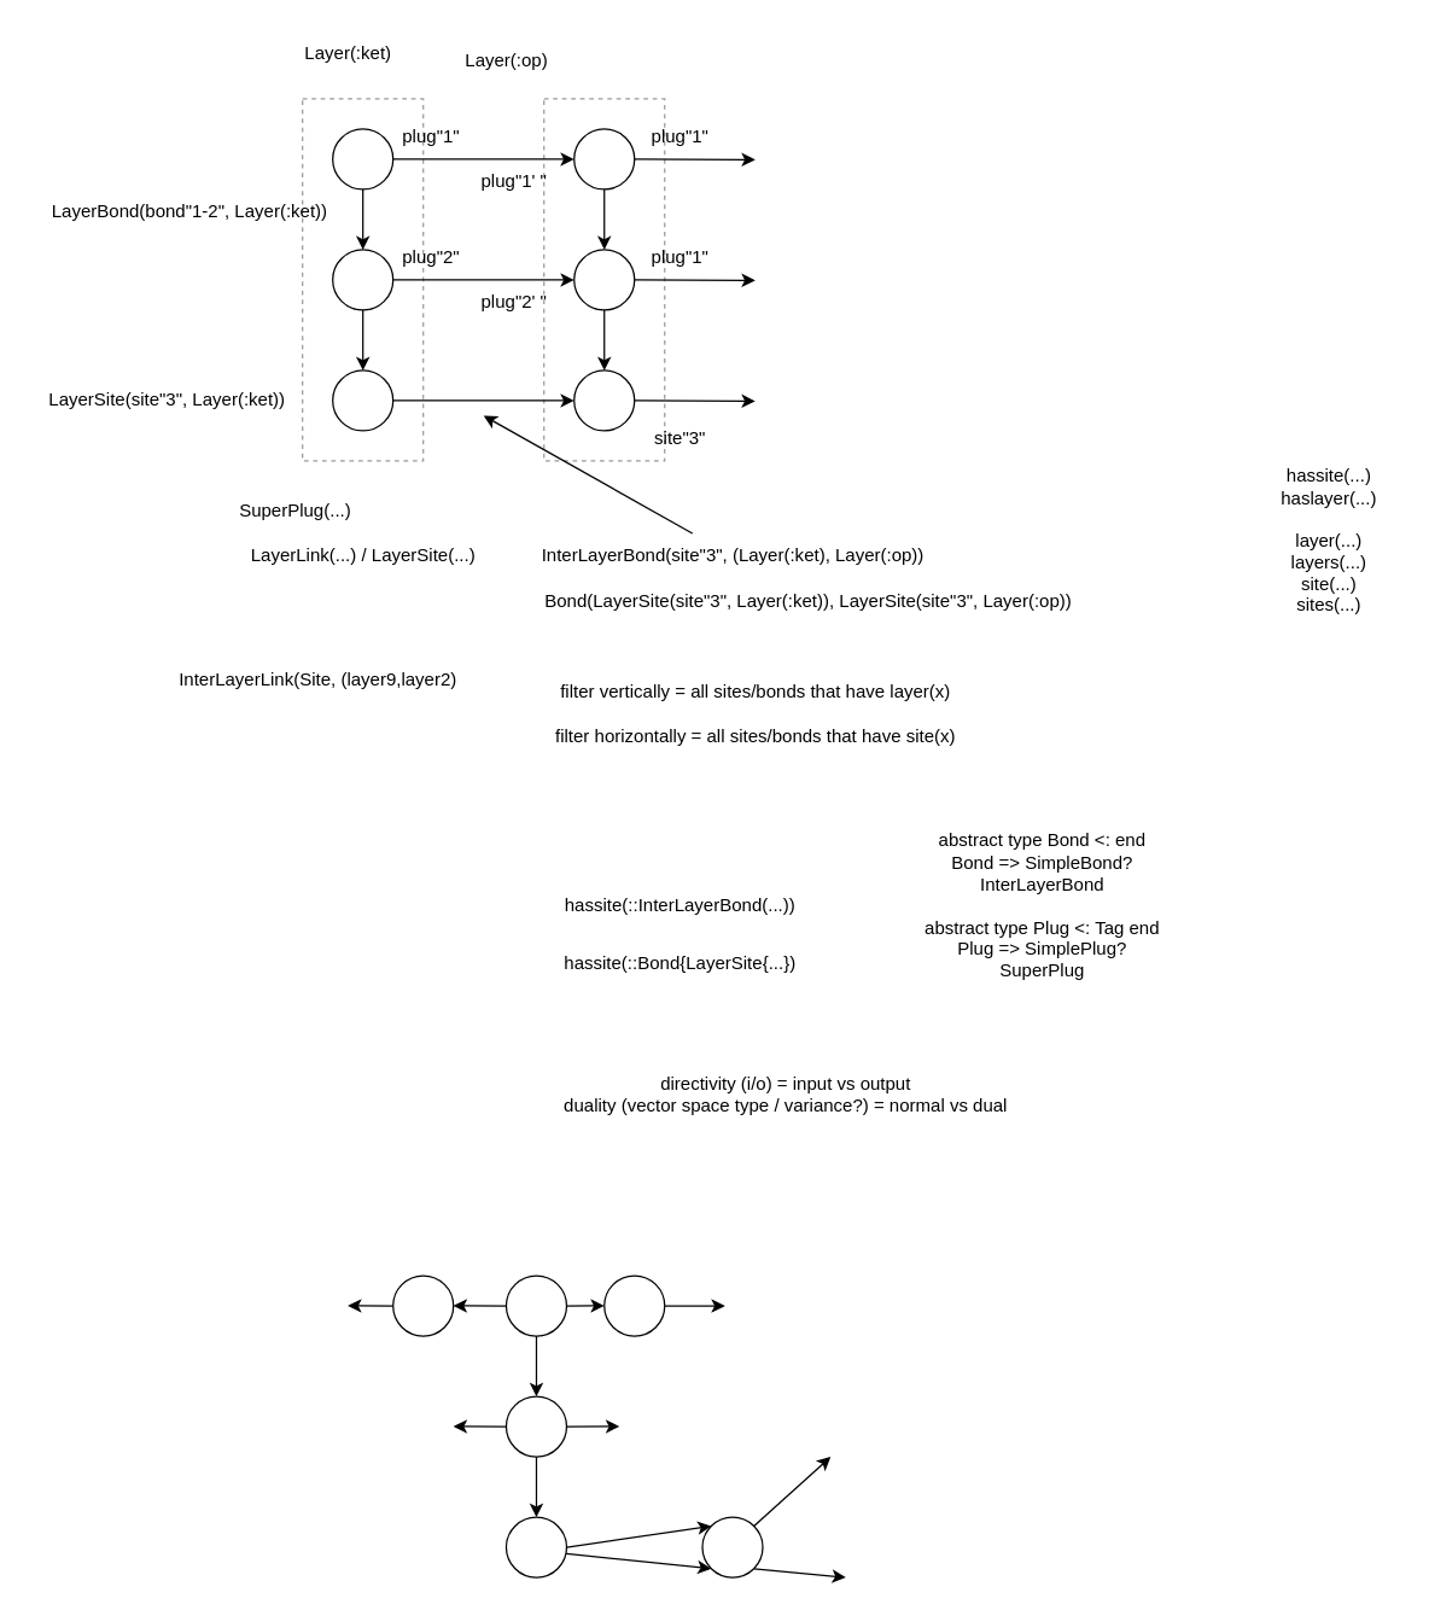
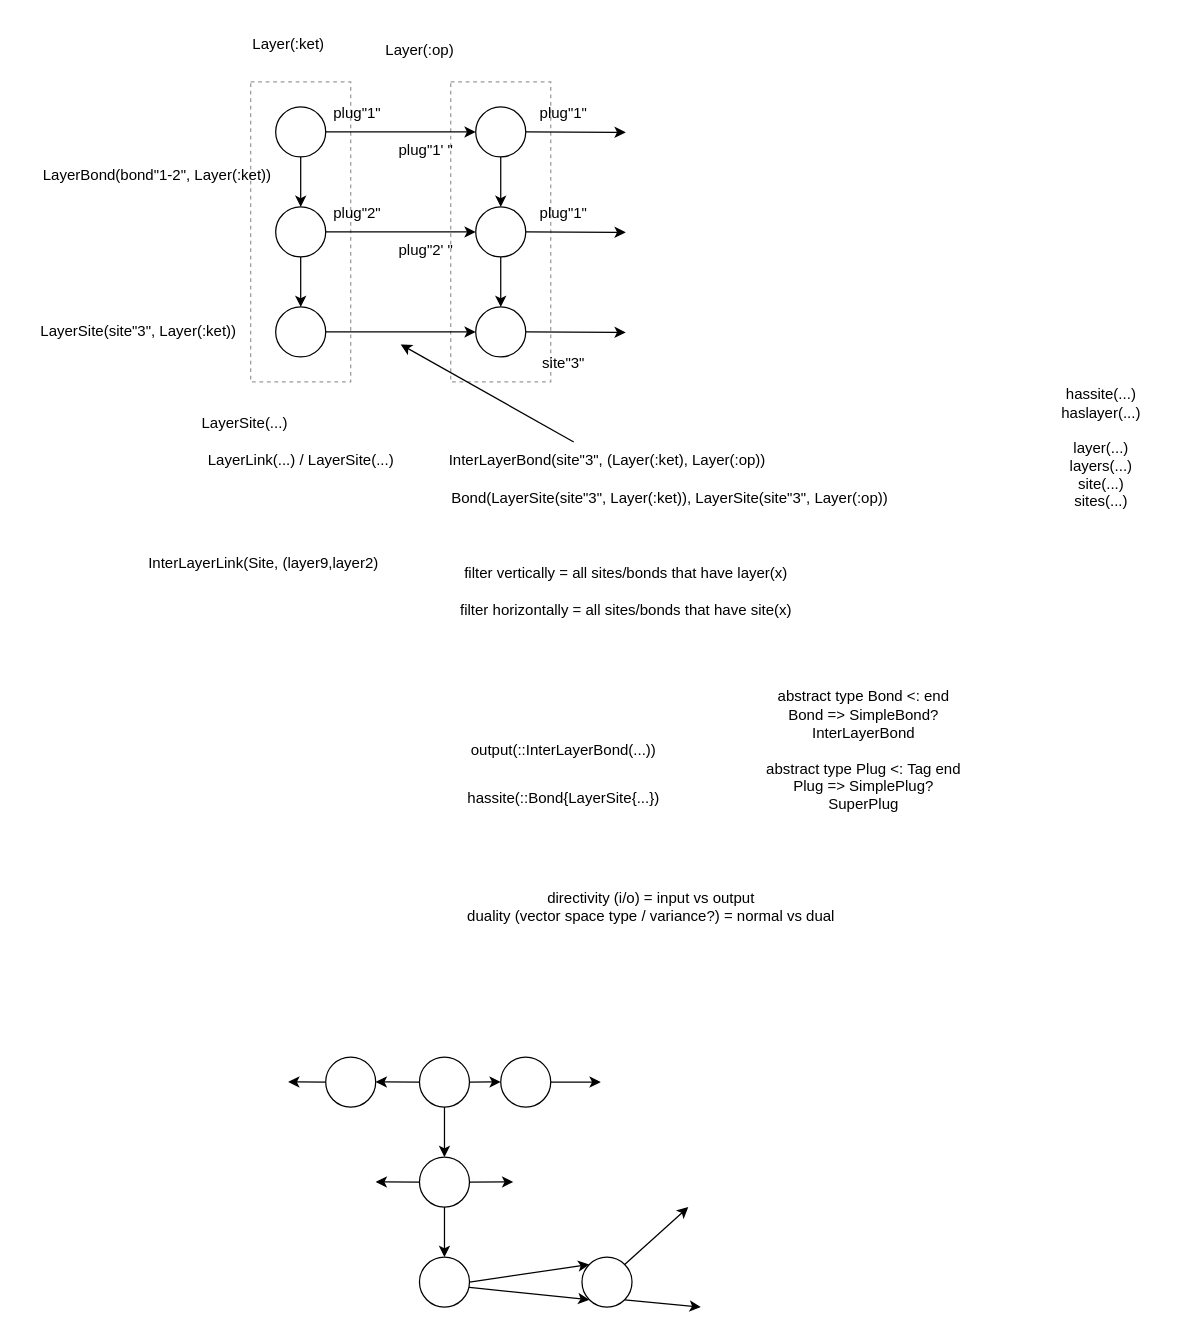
  <mxCell id="0" />
  <mxCell id="1" parent="0" />
  <mxCell id="2" value="" style="rounded=0;whiteSpace=wrap;html=1;fillColor=none;dashed=1;opacity=40;" vertex="1" parent="1"><mxGeometry x="360" y="65" width="80" height="240" as="geometry" /></mxCell>
  <mxCell id="3" value="" style="rounded=0;whiteSpace=wrap;html=1;fillColor=none;dashed=1;opacity=40;" vertex="1" parent="1"><mxGeometry x="200" y="65" width="80" height="240" as="geometry" /></mxCell>
  <mxCell id="4" style="edgeStyle=none;html=1;exitX=0.5;exitY=1;exitDx=0;exitDy=0;entryX=0.5;entryY=0;entryDx=0;entryDy=0;" edge="1" parent="1" source="6" target="9"><mxGeometry relative="1" as="geometry" /></mxCell>
  <mxCell id="5" style="edgeStyle=none;html=1;exitX=1;exitY=0.5;exitDx=0;exitDy=0;entryX=0;entryY=0.5;entryDx=0;entryDy=0;" edge="1" parent="1" source="6" target="14"><mxGeometry relative="1" as="geometry" /></mxCell>
  <mxCell id="6" value="" style="ellipse;whiteSpace=wrap;html=1;aspect=fixed;" vertex="1" parent="1"><mxGeometry x="220" y="85" width="40" height="40" as="geometry" /></mxCell>
  <mxCell id="7" style="edgeStyle=none;html=1;exitX=0.5;exitY=1;exitDx=0;exitDy=0;entryX=0.5;entryY=0;entryDx=0;entryDy=0;" edge="1" parent="1" source="9" target="11"><mxGeometry relative="1" as="geometry" /></mxCell>
  <mxCell id="8" style="edgeStyle=none;html=1;exitX=1;exitY=0.5;exitDx=0;exitDy=0;entryX=0;entryY=0.5;entryDx=0;entryDy=0;" edge="1" parent="1" source="9" target="17"><mxGeometry relative="1" as="geometry" /></mxCell>
  <mxCell id="9" value="" style="ellipse;whiteSpace=wrap;html=1;aspect=fixed;" vertex="1" parent="1"><mxGeometry x="220" y="165" width="40" height="40" as="geometry" /></mxCell>
  <mxCell id="10" style="edgeStyle=none;html=1;exitX=1;exitY=0.5;exitDx=0;exitDy=0;entryX=0;entryY=0.5;entryDx=0;entryDy=0;" edge="1" parent="1" source="11" target="19"><mxGeometry relative="1" as="geometry" /></mxCell>
  <mxCell id="11" value="" style="ellipse;whiteSpace=wrap;html=1;aspect=fixed;" vertex="1" parent="1"><mxGeometry x="220" y="245" width="40" height="40" as="geometry" /></mxCell>
  <mxCell id="12" style="edgeStyle=none;html=1;exitX=0.5;exitY=1;exitDx=0;exitDy=0;entryX=0.5;entryY=0;entryDx=0;entryDy=0;" edge="1" source="14" target="17" parent="1"><mxGeometry relative="1" as="geometry" /></mxCell>
  <mxCell id="13" style="edgeStyle=none;html=1;exitX=1;exitY=0.5;exitDx=0;exitDy=0;" edge="1" parent="1" source="14"><mxGeometry relative="1" as="geometry"><mxPoint x="500" y="105.353" as="targetPoint" /></mxGeometry></mxCell>
  <mxCell id="14" value="" style="ellipse;whiteSpace=wrap;html=1;aspect=fixed;" vertex="1" parent="1"><mxGeometry x="380" y="85" width="40" height="40" as="geometry" /></mxCell>
  <mxCell id="15" style="edgeStyle=none;html=1;exitX=0.5;exitY=1;exitDx=0;exitDy=0;entryX=0.5;entryY=0;entryDx=0;entryDy=0;" edge="1" source="17" target="19" parent="1"><mxGeometry relative="1" as="geometry" /></mxCell>
  <mxCell id="16" style="edgeStyle=none;html=1;exitX=1;exitY=0.5;exitDx=0;exitDy=0;" edge="1" parent="1" source="17"><mxGeometry relative="1" as="geometry"><mxPoint x="500" y="185.353" as="targetPoint" /></mxGeometry></mxCell>
  <mxCell id="17" value="" style="ellipse;whiteSpace=wrap;html=1;aspect=fixed;" vertex="1" parent="1"><mxGeometry x="380" y="165" width="40" height="40" as="geometry" /></mxCell>
  <mxCell id="18" style="edgeStyle=none;html=1;exitX=1;exitY=0.5;exitDx=0;exitDy=0;" edge="1" parent="1" source="19"><mxGeometry relative="1" as="geometry"><mxPoint x="500" y="265.353" as="targetPoint" /></mxGeometry></mxCell>
  <mxCell id="19" value="" style="ellipse;whiteSpace=wrap;html=1;aspect=fixed;" vertex="1" parent="1"><mxGeometry x="380" y="245" width="40" height="40" as="geometry" /></mxCell>
  <mxCell id="20" value="Layer(:ket)" style="text;html=1;align=center;verticalAlign=middle;resizable=0;points=[];autosize=1;strokeColor=none;fillColor=none;" vertex="1" parent="1"><mxGeometry x="190" y="20" width="80" height="30" as="geometry" /></mxCell>
  <mxCell id="21" value="Layer(:op)" style="text;html=1;align=center;verticalAlign=middle;resizable=0;points=[];autosize=1;strokeColor=none;fillColor=none;" vertex="1" parent="1"><mxGeometry x="295" y="25" width="80" height="30" as="geometry" /></mxCell>
  <mxCell id="22" value="plug&quot;1&quot;" style="text;html=1;align=center;verticalAlign=middle;resizable=0;points=[];autosize=1;strokeColor=none;fillColor=none;" vertex="1" parent="1"><mxGeometry x="255" y="75" width="60" height="30" as="geometry" /></mxCell>
  <mxCell id="23" value="plug&quot;2&quot;" style="text;html=1;align=center;verticalAlign=middle;resizable=0;points=[];autosize=1;strokeColor=none;fillColor=none;" vertex="1" parent="1"><mxGeometry x="255" y="155" width="60" height="30" as="geometry" /></mxCell>
  <mxCell id="24" value="plug&quot;1' &quot;" style="text;html=1;align=center;verticalAlign=middle;resizable=0;points=[];autosize=1;strokeColor=none;fillColor=none;" vertex="1" parent="1"><mxGeometry x="305" y="105" width="70" height="30" as="geometry" /></mxCell>
  <mxCell id="25" value="plug&quot;2' &quot;" style="text;html=1;align=center;verticalAlign=middle;resizable=0;points=[];autosize=1;strokeColor=none;fillColor=none;" vertex="1" parent="1"><mxGeometry x="305" y="185" width="70" height="30" as="geometry" /></mxCell>
  <mxCell id="26" value="plug&quot;1&quot;" style="text;html=1;align=center;verticalAlign=middle;resizable=0;points=[];autosize=1;strokeColor=none;fillColor=none;" vertex="1" parent="1"><mxGeometry x="420" y="75" width="60" height="30" as="geometry" /></mxCell>
  <mxCell id="27" value="plug&quot;1&quot;" style="text;html=1;align=center;verticalAlign=middle;resizable=0;points=[];autosize=1;strokeColor=none;fillColor=none;" vertex="1" parent="1"><mxGeometry x="420" y="155" width="60" height="30" as="geometry" /></mxCell>
  <mxCell id="28" value="LayerSite(site&quot;3&quot;, Layer(:ket))" style="text;html=1;align=center;verticalAlign=middle;resizable=0;points=[];autosize=1;strokeColor=none;fillColor=none;" vertex="1" parent="1"><mxGeometry x="20" y="250" width="180" height="30" as="geometry" /></mxCell>
  <mxCell id="29" value="site&quot;3&quot;" style="text;html=1;align=center;verticalAlign=middle;resizable=0;points=[];autosize=1;strokeColor=none;fillColor=none;" vertex="1" parent="1"><mxGeometry x="420" y="275" width="60" height="30" as="geometry" /></mxCell>
  <mxCell id="30" value="LayerBond(bond&quot;1-2&quot;, Layer(:ket))" style="text;html=1;align=center;verticalAlign=middle;resizable=0;points=[];autosize=1;strokeColor=none;fillColor=none;" vertex="1" parent="1"><mxGeometry x="20" y="125" width="210" height="30" as="geometry" /></mxCell>
- <mxCell id="31" value="SuperPlug(...)" style="text;html=1;align=center;verticalAlign=middle;resizable=0;points=[];autosize=1;strokeColor=none;fillColor=none;" vertex="1" parent="1"><mxGeometry x="150" y="323" width="90" height="30" as="geometry" /></mxCell>
+ <mxCell id="31" value="LayerSite(...)" style="text;html=1;align=center;verticalAlign=middle;resizable=0;points=[];autosize=1;strokeColor=none;fillColor=none;" vertex="1" parent="1"><mxGeometry x="150" y="323" width="90" height="30" as="geometry" /></mxCell>
  <mxCell id="32" value="LayerLink(...) / LayerSite(...)" style="text;html=1;align=center;verticalAlign=middle;resizable=0;points=[];autosize=1;strokeColor=none;fillColor=none;" vertex="1" parent="1"><mxGeometry x="150" y="353" width="180" height="30" as="geometry" /></mxCell>
  <mxCell id="33" value="InterLayerLink(Site, (layer9,layer2)" style="text;html=1;align=center;verticalAlign=middle;resizable=0;points=[];autosize=1;strokeColor=none;fillColor=none;" vertex="1" parent="1"><mxGeometry x="105" y="435" width="210" height="30" as="geometry" /></mxCell>
  <mxCell id="34" style="edgeStyle=none;html=1;" edge="1" parent="1" source="35"><mxGeometry relative="1" as="geometry"><mxPoint x="320" y="275" as="targetPoint" /></mxGeometry></mxCell>
  <mxCell id="35" value="InterLayerBond(site&quot;3&quot;, (Layer(:ket), Layer(:op))" style="text;html=1;align=center;verticalAlign=middle;resizable=0;points=[];autosize=1;strokeColor=none;fillColor=none;" vertex="1" parent="1"><mxGeometry x="345" y="353" width="280" height="30" as="geometry" /></mxCell>
  <mxCell id="36" value="Bond(LayerSite(site&quot;3&quot;, Layer(:ket)), LayerSite(site&quot;3&quot;, Layer(:op))" style="text;html=1;align=center;verticalAlign=middle;resizable=0;points=[];autosize=1;strokeColor=none;fillColor=none;" vertex="1" parent="1"><mxGeometry x="350" y="383" width="370" height="30" as="geometry" /></mxCell>
  <mxCell id="37" value="filter vertically = all sites/bonds that have layer(x)" style="text;html=1;align=center;verticalAlign=middle;resizable=0;points=[];autosize=1;strokeColor=none;fillColor=none;" vertex="1" parent="1"><mxGeometry x="360" y="443" width="280" height="30" as="geometry" /></mxCell>
  <mxCell id="38" value="filter horizontally = all sites/bonds that have site(x)" style="text;html=1;align=center;verticalAlign=middle;resizable=0;points=[];autosize=1;strokeColor=none;fillColor=none;" vertex="1" parent="1"><mxGeometry x="355" y="473" width="290" height="30" as="geometry" /></mxCell>
  <mxCell id="39" value="hassite(::Bond{LayerSite{...})" style="text;html=1;align=center;verticalAlign=middle;resizable=0;points=[];autosize=1;strokeColor=none;fillColor=none;" vertex="1" parent="1"><mxGeometry x="360" y="623" width="180" height="30" as="geometry" /></mxCell>
- <mxCell id="40" value="hassite(::InterLayerBond(...))" style="text;html=1;align=center;verticalAlign=middle;resizable=0;points=[];autosize=1;strokeColor=none;fillColor=none;" vertex="1" parent="1"><mxGeometry x="360" y="585" width="180" height="30" as="geometry" /></mxCell>
+ <mxCell id="40" value="output(::InterLayerBond(...))" style="text;html=1;align=center;verticalAlign=middle;resizable=0;points=[];autosize=1;strokeColor=none;fillColor=none;" vertex="1" parent="1"><mxGeometry x="360" y="585" width="180" height="30" as="geometry" /></mxCell>
  <mxCell id="41" value="abstract type Bond &amp;lt;: end&lt;div&gt;Bond =&amp;gt; SimpleBond?&lt;/div&gt;&lt;div&gt;InterLayerBond&lt;/div&gt;&lt;div&gt;&lt;br&gt;&lt;/div&gt;&lt;div&gt;abstract type Plug &amp;lt;: Tag end&lt;/div&gt;&lt;div&gt;Plug =&amp;gt; SimplePlug?&lt;/div&gt;&lt;div&gt;SuperPlug&lt;/div&gt;" style="text;html=1;align=center;verticalAlign=middle;resizable=0;points=[];autosize=1;strokeColor=none;fillColor=none;" vertex="1" parent="1"><mxGeometry x="600" y="545" width="180" height="110" as="geometry" /></mxCell>
  <mxCell id="42" value="directivity (i/o) = input vs output&lt;div&gt;duality (vector space type / variance?) = normal vs dual&lt;/div&gt;" style="text;html=1;align=center;verticalAlign=middle;resizable=0;points=[];autosize=1;strokeColor=none;fillColor=none;" vertex="1" parent="1"><mxGeometry x="360" y="705" width="320" height="40" as="geometry" /></mxCell>
  <mxCell id="43" style="edgeStyle=none;html=1;exitX=0.5;exitY=1;exitDx=0;exitDy=0;entryX=0.5;entryY=0;entryDx=0;entryDy=0;" edge="1" parent="1" source="46" target="50"><mxGeometry relative="1" as="geometry" /></mxCell>
  <mxCell id="44" style="edgeStyle=none;html=1;exitX=1;exitY=0.5;exitDx=0;exitDy=0;" edge="1" parent="1" source="46"><mxGeometry relative="1" as="geometry"><mxPoint x="400" y="864.842" as="targetPoint" /></mxGeometry></mxCell>
  <mxCell id="45" style="edgeStyle=none;html=1;exitX=0;exitY=0.5;exitDx=0;exitDy=0;" edge="1" parent="1" source="46"><mxGeometry relative="1" as="geometry"><mxPoint x="300" y="864.842" as="targetPoint" /></mxGeometry></mxCell>
  <mxCell id="46" value="" style="ellipse;whiteSpace=wrap;html=1;aspect=fixed;" vertex="1" parent="1"><mxGeometry x="335" y="845" width="40" height="40" as="geometry" /></mxCell>
  <mxCell id="47" style="edgeStyle=none;html=1;exitX=0.5;exitY=1;exitDx=0;exitDy=0;entryX=0.5;entryY=0;entryDx=0;entryDy=0;" edge="1" parent="1" source="50" target="53"><mxGeometry relative="1" as="geometry" /></mxCell>
  <mxCell id="48" style="edgeStyle=none;html=1;exitX=1;exitY=0.5;exitDx=0;exitDy=0;" edge="1" parent="1" source="50"><mxGeometry relative="1" as="geometry"><mxPoint x="410" y="944.842" as="targetPoint" /></mxGeometry></mxCell>
  <mxCell id="49" style="edgeStyle=none;html=1;exitX=0;exitY=0.5;exitDx=0;exitDy=0;" edge="1" parent="1" source="50"><mxGeometry relative="1" as="geometry"><mxPoint x="300" y="944.842" as="targetPoint" /></mxGeometry></mxCell>
  <mxCell id="50" value="" style="ellipse;whiteSpace=wrap;html=1;aspect=fixed;" vertex="1" parent="1"><mxGeometry x="335" y="925" width="40" height="40" as="geometry" /></mxCell>
  <mxCell id="51" style="edgeStyle=none;html=1;exitX=1;exitY=0.5;exitDx=0;exitDy=0;entryX=0;entryY=0;entryDx=0;entryDy=0;" edge="1" parent="1" source="53" target="60"><mxGeometry relative="1" as="geometry"><mxPoint x="400" y="1024.842" as="targetPoint" /></mxGeometry></mxCell>
  <mxCell id="52" style="edgeStyle=none;html=1;exitX=0;exitY=0.5;exitDx=0;exitDy=0;entryX=0;entryY=1;entryDx=0;entryDy=0;" edge="1" parent="1" source="53" target="60"><mxGeometry relative="1" as="geometry"><mxPoint x="300" y="1025" as="targetPoint" /></mxGeometry></mxCell>
  <mxCell id="53" value="" style="ellipse;whiteSpace=wrap;html=1;aspect=fixed;" vertex="1" parent="1"><mxGeometry x="335" y="1005" width="40" height="40" as="geometry" /></mxCell>
  <mxCell id="54" style="edgeStyle=none;html=1;exitX=1;exitY=0.5;exitDx=0;exitDy=0;" edge="1" parent="1" source="55"><mxGeometry relative="1" as="geometry"><mxPoint x="480" y="865" as="targetPoint" /></mxGeometry></mxCell>
  <mxCell id="55" value="" style="ellipse;whiteSpace=wrap;html=1;aspect=fixed;" vertex="1" parent="1"><mxGeometry x="400" y="845" width="40" height="40" as="geometry" /></mxCell>
  <mxCell id="56" style="edgeStyle=none;html=1;exitX=0;exitY=0.5;exitDx=0;exitDy=0;" edge="1" parent="1" source="57"><mxGeometry relative="1" as="geometry"><mxPoint x="230" y="864.842" as="targetPoint" /></mxGeometry></mxCell>
  <mxCell id="57" value="" style="ellipse;whiteSpace=wrap;html=1;aspect=fixed;" vertex="1" parent="1"><mxGeometry x="260" y="845" width="40" height="40" as="geometry" /></mxCell>
  <mxCell id="58" style="edgeStyle=none;html=1;exitX=1;exitY=0;exitDx=0;exitDy=0;" edge="1" parent="1" source="60"><mxGeometry relative="1" as="geometry"><mxPoint x="550" y="965" as="targetPoint" /></mxGeometry></mxCell>
  <mxCell id="59" style="edgeStyle=none;html=1;exitX=1;exitY=1;exitDx=0;exitDy=0;" edge="1" parent="1" source="60"><mxGeometry relative="1" as="geometry"><mxPoint x="560" y="1045" as="targetPoint" /></mxGeometry></mxCell>
  <mxCell id="60" value="" style="ellipse;whiteSpace=wrap;html=1;aspect=fixed;" vertex="1" parent="1"><mxGeometry x="465" y="1005" width="40" height="40" as="geometry" /></mxCell>
  <mxCell id="61" value="hassite(...)&lt;div&gt;haslayer(...)&lt;/div&gt;&lt;div&gt;&lt;br&gt;&lt;/div&gt;&lt;div&gt;layer(...)&lt;/div&gt;&lt;div&gt;layers(...)&lt;/div&gt;&lt;div&gt;site(...)&lt;/div&gt;&lt;div&gt;sites(...)&lt;/div&gt;" style="text;html=1;align=center;verticalAlign=middle;resizable=0;points=[];autosize=1;strokeColor=none;fillColor=none;" vertex="1" parent="1"><mxGeometry x="835" y="303" width="90" height="110" as="geometry" /></mxCell>
